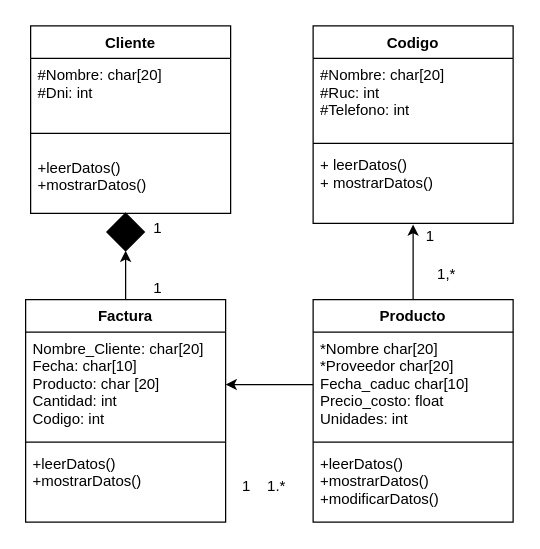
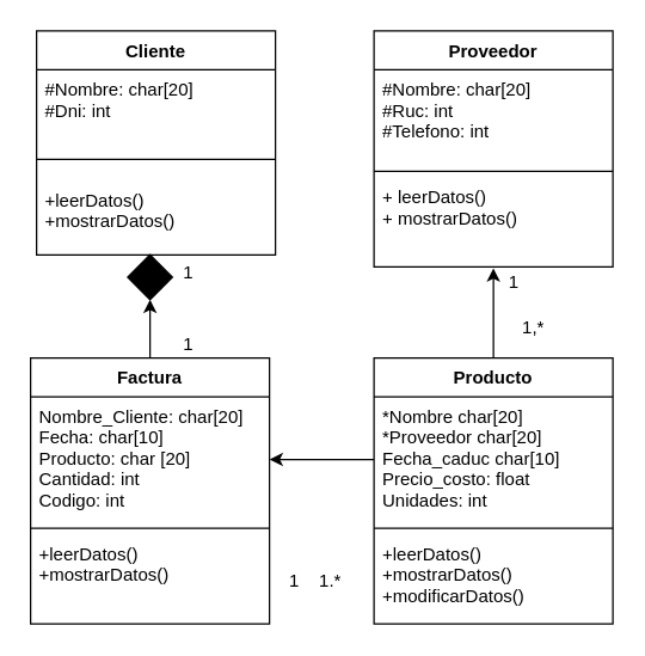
  <mxCell id="0" />
  <mxCell id="1" parent="0" />
  <mxCell id="2" value="Cliente" style="swimlane;fontStyle=1;align=center;verticalAlign=top;childLayout=stackLayout;horizontal=1;startSize=26;horizontalStack=0;resizeParent=1;resizeParentMax=0;resizeLast=0;collapsible=1;marginBottom=0;" parent="1" vertex="1"><mxGeometry x="24" y="20" width="160" height="150" as="geometry" /></mxCell>
  <mxCell id="3" value="#Nombre: char[20]&#10;#Dni: int&#10;&#10;" style="text;strokeColor=none;fillColor=none;align=left;verticalAlign=top;spacingLeft=4;spacingRight=4;overflow=hidden;rotatable=0;points=[[0,0.5],[1,0.5]];portConstraint=eastwest;" parent="2" vertex="1"><mxGeometry y="26" width="160" height="46" as="geometry" /></mxCell>
  <mxCell id="4" value="" style="line;strokeWidth=1;fillColor=none;align=left;verticalAlign=middle;spacingTop=-1;spacingLeft=3;spacingRight=3;rotatable=0;labelPosition=right;points=[];portConstraint=eastwest;" parent="2" vertex="1"><mxGeometry y="72" width="160" height="28" as="geometry" /></mxCell>
  <mxCell id="5" value="+leerDatos()&#10;+mostrarDatos()" style="text;strokeColor=none;fillColor=none;align=left;verticalAlign=top;spacingLeft=4;spacingRight=4;overflow=hidden;rotatable=0;points=[[0,0.5],[1,0.5]];portConstraint=eastwest;" parent="2" vertex="1"><mxGeometry y="100" width="160" height="50" as="geometry" /></mxCell>
  <mxCell id="6" style="edgeStyle=orthogonalEdgeStyle;rounded=0;orthogonalLoop=1;jettySize=auto;html=1;entryX=0.5;entryY=1.017;entryDx=0;entryDy=0;entryPerimeter=0;" parent="1" source="7" target="23" edge="1"><mxGeometry relative="1" as="geometry" /></mxCell>
  <mxCell id="7" value="Producto" style="swimlane;fontStyle=1;align=center;verticalAlign=top;childLayout=stackLayout;horizontal=1;startSize=26;horizontalStack=0;resizeParent=1;resizeParentMax=0;resizeLast=0;collapsible=1;marginBottom=0;" parent="1" vertex="1"><mxGeometry x="250" y="239" width="160" height="178" as="geometry" /></mxCell>
  <mxCell id="8" value="*Nombre char[20]&#10;*Proveedor char[20]&#10;Fecha_caduc char[10]&#10;Precio_costo: float&#10;Unidades: int" style="text;strokeColor=none;fillColor=none;align=left;verticalAlign=top;spacingLeft=4;spacingRight=4;overflow=hidden;rotatable=0;points=[[0,0.5],[1,0.5]];portConstraint=eastwest;" parent="7" vertex="1"><mxGeometry y="26" width="160" height="84" as="geometry" /></mxCell>
  <mxCell id="9" value="" style="line;strokeWidth=1;fillColor=none;align=left;verticalAlign=middle;spacingTop=-1;spacingLeft=3;spacingRight=3;rotatable=0;labelPosition=right;points=[];portConstraint=eastwest;" parent="7" vertex="1"><mxGeometry y="110" width="160" height="8" as="geometry" /></mxCell>
  <mxCell id="10" value="+leerDatos()&#10;+mostrarDatos()&#10;+modificarDatos()" style="text;strokeColor=none;fillColor=none;align=left;verticalAlign=top;spacingLeft=4;spacingRight=4;overflow=hidden;rotatable=0;points=[[0,0.5],[1,0.5]];portConstraint=eastwest;" parent="7" vertex="1"><mxGeometry y="118" width="160" height="60" as="geometry" /></mxCell>
  <mxCell id="11" value="" style="edgeStyle=orthogonalEdgeStyle;rounded=0;orthogonalLoop=1;jettySize=auto;html=1;" parent="1" source="12" target="26" edge="1"><mxGeometry relative="1" as="geometry" /></mxCell>
  <mxCell id="12" value="Factura" style="swimlane;fontStyle=1;align=center;verticalAlign=top;childLayout=stackLayout;horizontal=1;startSize=26;horizontalStack=0;resizeParent=1;resizeParentMax=0;resizeLast=0;collapsible=1;marginBottom=0;" parent="1" vertex="1"><mxGeometry x="20" y="239" width="160" height="178" as="geometry" /></mxCell>
  <mxCell id="13" value="Nombre_Cliente: char[20] &#10;Fecha: char[10] &#10;Producto: char [20]&#10;Cantidad: int&#10;Codigo: int&#10; " style="text;strokeColor=none;fillColor=none;align=left;verticalAlign=top;spacingLeft=4;spacingRight=4;overflow=hidden;rotatable=0;points=[[0,0.5],[1,0.5]];portConstraint=eastwest;" parent="12" vertex="1"><mxGeometry y="26" width="160" height="84" as="geometry" /></mxCell>
  <mxCell id="14" value="" style="line;strokeWidth=1;fillColor=none;align=left;verticalAlign=middle;spacingTop=-1;spacingLeft=3;spacingRight=3;rotatable=0;labelPosition=right;points=[];portConstraint=eastwest;" parent="12" vertex="1"><mxGeometry y="110" width="160" height="8" as="geometry" /></mxCell>
  <mxCell id="15" value="+leerDatos()&#10;+mostrarDatos()" style="text;strokeColor=none;fillColor=none;align=left;verticalAlign=top;spacingLeft=4;spacingRight=4;overflow=hidden;rotatable=0;points=[[0,0.5],[1,0.5]];portConstraint=eastwest;" parent="12" vertex="1"><mxGeometry y="118" width="160" height="60" as="geometry" /></mxCell>
  <mxCell id="16" style="edgeStyle=orthogonalEdgeStyle;rounded=0;orthogonalLoop=1;jettySize=auto;html=1;" parent="1" source="8" target="13" edge="1"><mxGeometry relative="1" as="geometry" /></mxCell>
  <mxCell id="17" value="1&amp;nbsp; &amp;nbsp; 1.*" style="text;html=1;strokeColor=none;fillColor=none;align=center;verticalAlign=middle;whiteSpace=wrap;rounded=0;" parent="1" vertex="1"><mxGeometry x="191" y="379" width="40" height="20" as="geometry" /></mxCell>
  <mxCell id="18" value="1" style="text;html=1;strokeColor=none;fillColor=none;align=center;verticalAlign=middle;whiteSpace=wrap;rounded=0;" parent="1" vertex="1"><mxGeometry x="324" y="179" width="40" height="20" as="geometry" /></mxCell>
  <mxCell id="19" value="1,*" style="text;html=1;strokeColor=none;fillColor=none;align=center;verticalAlign=middle;whiteSpace=wrap;rounded=0;" parent="1" vertex="1"><mxGeometry x="337" y="209" width="40" height="20" as="geometry" /></mxCell>
- <mxCell id="20" value="Codigo" style="swimlane;fontStyle=1;align=center;verticalAlign=top;childLayout=stackLayout;horizontal=1;startSize=26;horizontalStack=0;resizeParent=1;resizeParentMax=0;resizeLast=0;collapsible=1;marginBottom=0;" parent="1" vertex="1"><mxGeometry x="250" y="20" width="160" height="158" as="geometry" /></mxCell>
+ <mxCell id="20" value="Proveedor" style="swimlane;fontStyle=1;align=center;verticalAlign=top;childLayout=stackLayout;horizontal=1;startSize=26;horizontalStack=0;resizeParent=1;resizeParentMax=0;resizeLast=0;collapsible=1;marginBottom=0;" parent="1" vertex="1"><mxGeometry x="250" y="20" width="160" height="158" as="geometry" /></mxCell>
  <mxCell id="21" value="#Nombre: char[20]&#10;#Ruc: int&#10;#Telefono: int&#10;" style="text;strokeColor=none;fillColor=none;align=left;verticalAlign=top;spacingLeft=4;spacingRight=4;overflow=hidden;rotatable=0;points=[[0,0.5],[1,0.5]];portConstraint=eastwest;" parent="20" vertex="1"><mxGeometry y="26" width="160" height="64" as="geometry" /></mxCell>
  <mxCell id="22" value="" style="line;strokeWidth=1;fillColor=none;align=left;verticalAlign=middle;spacingTop=-1;spacingLeft=3;spacingRight=3;rotatable=0;labelPosition=right;points=[];portConstraint=eastwest;" parent="20" vertex="1"><mxGeometry y="90" width="160" height="8" as="geometry" /></mxCell>
  <mxCell id="23" value="+ leerDatos() &#10;+ mostrarDatos() " style="text;strokeColor=none;fillColor=none;align=left;verticalAlign=top;spacingLeft=4;spacingRight=4;overflow=hidden;rotatable=0;points=[[0,0.5],[1,0.5]];portConstraint=eastwest;" parent="20" vertex="1"><mxGeometry y="98" width="160" height="60" as="geometry" /></mxCell>
  <mxCell id="24" value="1" style="text;html=1;strokeColor=none;fillColor=none;align=center;verticalAlign=middle;whiteSpace=wrap;rounded=0;" parent="1" vertex="1"><mxGeometry x="106" y="220" width="40" height="20" as="geometry" /></mxCell>
  <mxCell id="25" value="1" style="text;html=1;strokeColor=none;fillColor=none;align=center;verticalAlign=middle;whiteSpace=wrap;rounded=0;" parent="1" vertex="1"><mxGeometry x="106" y="172" width="40" height="20" as="geometry" /></mxCell>
  <mxCell id="26" value="" style="rhombus;whiteSpace=wrap;html=1;fillColor=#000000;" parent="1" vertex="1"><mxGeometry x="85" y="170" width="30" height="30" as="geometry" /></mxCell>
